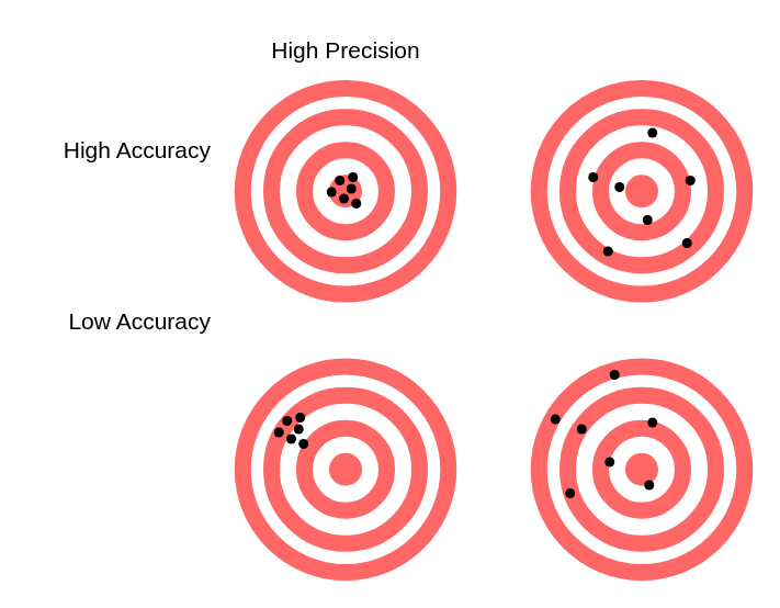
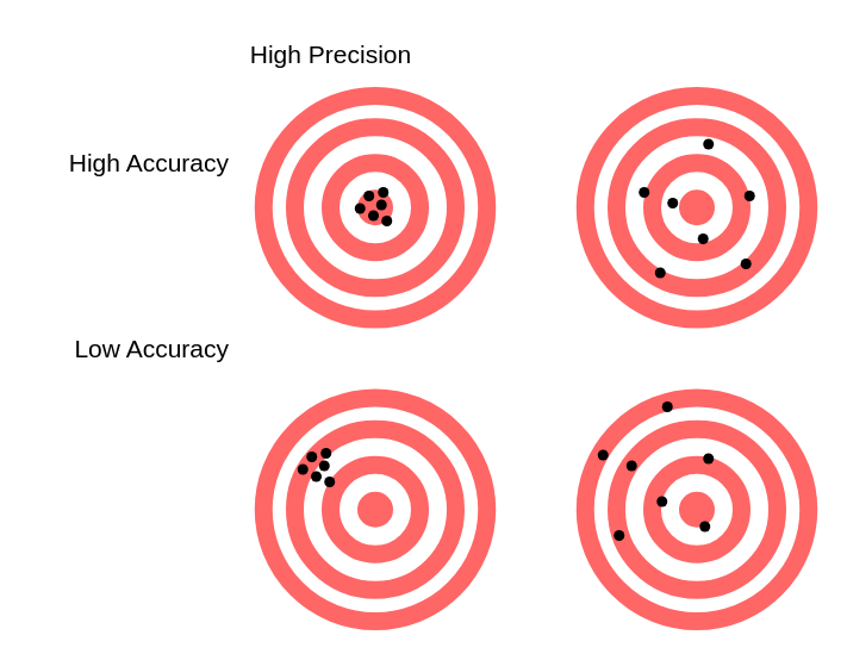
  <mxCell id="0" />
  <mxCell id="1" parent="0" />
  <mxCell id="2" value="" style="group" vertex="1" connectable="0" parent="1"><mxGeometry x="147" y="53" width="125" height="125" as="geometry" /></mxCell>
  <mxCell id="3" value="" style="ellipse;whiteSpace=wrap;html=1;aspect=fixed;strokeWidth=10;strokeColor=#FF6666;fillColor=none;" vertex="1" parent="2"><mxGeometry x="37.5" y="37.5" width="50" height="50" as="geometry" /></mxCell>
  <mxCell id="4" value="" style="ellipse;whiteSpace=wrap;html=1;aspect=fixed;strokeWidth=10;strokeColor=#FF6666;fillColor=none;" vertex="1" parent="2"><mxGeometry x="17.5" y="17.5" width="90" height="90" as="geometry" /></mxCell>
  <mxCell id="5" value="" style="ellipse;whiteSpace=wrap;html=1;aspect=fixed;strokeWidth=1;fillColor=#FF6666;strokeColor=none;" vertex="1" parent="2"><mxGeometry x="52.5" y="52.5" width="20" height="20" as="geometry" /></mxCell>
  <mxCell id="6" value="" style="ellipse;whiteSpace=wrap;html=1;aspect=fixed;strokeWidth=10;strokeColor=#FF6666;fillColor=none;" vertex="1" parent="2"><mxGeometry width="125" height="125" as="geometry" /></mxCell>
  <mxCell id="7" value="" style="ellipse;whiteSpace=wrap;html=1;aspect=fixed;strokeWidth=1;fillColor=#000000;strokeColor=none;" vertex="1" parent="2"><mxGeometry x="56" y="53" width="6" height="6" as="geometry" /></mxCell>
  <mxCell id="8" value="" style="ellipse;whiteSpace=wrap;html=1;aspect=fixed;strokeWidth=1;fillColor=#000000;strokeColor=none;" vertex="1" parent="2"><mxGeometry x="64" y="51" width="6" height="6" as="geometry" /></mxCell>
  <mxCell id="9" value="" style="ellipse;whiteSpace=wrap;html=1;aspect=fixed;strokeWidth=1;fillColor=#000000;strokeColor=none;" vertex="1" parent="2"><mxGeometry x="58.5" y="64" width="6" height="6" as="geometry" /></mxCell>
  <mxCell id="10" value="" style="ellipse;whiteSpace=wrap;html=1;aspect=fixed;strokeWidth=1;fillColor=#000000;strokeColor=none;" vertex="1" parent="2"><mxGeometry x="63" y="58" width="6" height="6" as="geometry" /></mxCell>
  <mxCell id="11" value="" style="ellipse;whiteSpace=wrap;html=1;aspect=fixed;strokeWidth=1;fillColor=#000000;strokeColor=none;" vertex="1" parent="2"><mxGeometry x="51" y="60" width="6" height="6" as="geometry" /></mxCell>
  <mxCell id="12" value="" style="ellipse;whiteSpace=wrap;html=1;aspect=fixed;strokeWidth=1;fillColor=#000000;strokeColor=none;" vertex="1" parent="2"><mxGeometry x="66" y="67" width="6" height="6" as="geometry" /></mxCell>
  <mxCell id="13" value="" style="group" vertex="1" connectable="0" parent="1"><mxGeometry x="327" y="53" width="125" height="125" as="geometry" /></mxCell>
  <mxCell id="14" value="" style="ellipse;whiteSpace=wrap;html=1;aspect=fixed;strokeWidth=10;strokeColor=#FF6666;fillColor=none;" vertex="1" parent="13"><mxGeometry x="37.5" y="37.5" width="50" height="50" as="geometry" /></mxCell>
  <mxCell id="15" value="" style="ellipse;whiteSpace=wrap;html=1;aspect=fixed;strokeWidth=10;strokeColor=#FF6666;fillColor=none;" vertex="1" parent="13"><mxGeometry x="17.5" y="17.5" width="90" height="90" as="geometry" /></mxCell>
  <mxCell id="16" value="" style="ellipse;whiteSpace=wrap;html=1;aspect=fixed;strokeWidth=1;fillColor=#FF6666;strokeColor=none;" vertex="1" parent="13"><mxGeometry x="52.5" y="52.5" width="20" height="20" as="geometry" /></mxCell>
  <mxCell id="17" value="" style="ellipse;whiteSpace=wrap;html=1;aspect=fixed;strokeWidth=10;strokeColor=#FF6666;fillColor=none;" vertex="1" parent="13"><mxGeometry width="125" height="125" as="geometry" /></mxCell>
  <mxCell id="18" value="" style="ellipse;whiteSpace=wrap;html=1;aspect=fixed;strokeWidth=1;fillColor=#000000;strokeColor=none;" vertex="1" parent="13"><mxGeometry x="30" y="51" width="6" height="6" as="geometry" /></mxCell>
  <mxCell id="19" value="" style="ellipse;whiteSpace=wrap;html=1;aspect=fixed;strokeWidth=1;fillColor=#000000;strokeColor=none;" vertex="1" parent="13"><mxGeometry x="66" y="24" width="6" height="6" as="geometry" /></mxCell>
  <mxCell id="20" value="" style="ellipse;whiteSpace=wrap;html=1;aspect=fixed;strokeWidth=1;fillColor=#000000;strokeColor=none;" vertex="1" parent="13"><mxGeometry x="63" y="77" width="6" height="6" as="geometry" /></mxCell>
  <mxCell id="21" value="" style="ellipse;whiteSpace=wrap;html=1;aspect=fixed;strokeWidth=1;fillColor=#000000;strokeColor=none;" vertex="1" parent="13"><mxGeometry x="87" y="91" width="6" height="6" as="geometry" /></mxCell>
  <mxCell id="22" value="" style="ellipse;whiteSpace=wrap;html=1;aspect=fixed;strokeWidth=1;fillColor=#000000;strokeColor=none;" vertex="1" parent="13"><mxGeometry x="89" y="53" width="6" height="6" as="geometry" /></mxCell>
  <mxCell id="23" value="" style="ellipse;whiteSpace=wrap;html=1;aspect=fixed;strokeWidth=1;fillColor=#000000;strokeColor=none;" vertex="1" parent="13"><mxGeometry x="46" y="57" width="6" height="6" as="geometry" /></mxCell>
  <mxCell id="24" value="" style="ellipse;whiteSpace=wrap;html=1;aspect=fixed;strokeWidth=1;fillColor=#000000;strokeColor=none;" vertex="1" parent="13"><mxGeometry x="39" y="96" width="6" height="6" as="geometry" /></mxCell>
  <mxCell id="25" value="" style="group" vertex="1" connectable="0" parent="1"><mxGeometry x="147" y="222" width="125" height="125" as="geometry" /></mxCell>
  <mxCell id="26" value="" style="ellipse;whiteSpace=wrap;html=1;aspect=fixed;strokeWidth=10;strokeColor=#FF6666;fillColor=none;" vertex="1" parent="25"><mxGeometry x="37.5" y="37.5" width="50" height="50" as="geometry" /></mxCell>
  <mxCell id="27" value="" style="ellipse;whiteSpace=wrap;html=1;aspect=fixed;strokeWidth=10;strokeColor=#FF6666;fillColor=none;" vertex="1" parent="25"><mxGeometry x="17.5" y="17.5" width="90" height="90" as="geometry" /></mxCell>
  <mxCell id="28" value="" style="ellipse;whiteSpace=wrap;html=1;aspect=fixed;strokeWidth=1;fillColor=#FF6666;strokeColor=none;" vertex="1" parent="25"><mxGeometry x="52.5" y="52.5" width="20" height="20" as="geometry" /></mxCell>
  <mxCell id="29" value="" style="ellipse;whiteSpace=wrap;html=1;aspect=fixed;strokeWidth=10;strokeColor=#FF6666;fillColor=none;" vertex="1" parent="25"><mxGeometry width="125" height="125" as="geometry" /></mxCell>
  <mxCell id="30" value="" style="ellipse;whiteSpace=wrap;html=1;aspect=fixed;strokeWidth=1;fillColor=#000000;strokeColor=none;" vertex="1" parent="25"><mxGeometry x="24" y="30" width="6" height="6" as="geometry" /></mxCell>
  <mxCell id="31" value="" style="ellipse;whiteSpace=wrap;html=1;aspect=fixed;strokeWidth=1;fillColor=#000000;strokeColor=none;" vertex="1" parent="25"><mxGeometry x="32" y="28" width="6" height="6" as="geometry" /></mxCell>
  <mxCell id="32" value="" style="ellipse;whiteSpace=wrap;html=1;aspect=fixed;strokeWidth=1;fillColor=#000000;strokeColor=none;" vertex="1" parent="25"><mxGeometry x="26.5" y="41" width="6" height="6" as="geometry" /></mxCell>
  <mxCell id="33" value="" style="ellipse;whiteSpace=wrap;html=1;aspect=fixed;strokeWidth=1;fillColor=#000000;strokeColor=none;" vertex="1" parent="25"><mxGeometry x="31" y="35" width="6" height="6" as="geometry" /></mxCell>
  <mxCell id="34" value="" style="ellipse;whiteSpace=wrap;html=1;aspect=fixed;strokeWidth=1;fillColor=#000000;strokeColor=none;" vertex="1" parent="25"><mxGeometry x="19" y="37" width="6" height="6" as="geometry" /></mxCell>
  <mxCell id="35" value="" style="ellipse;whiteSpace=wrap;html=1;aspect=fixed;strokeWidth=1;fillColor=#000000;strokeColor=none;" vertex="1" parent="25"><mxGeometry x="34" y="44" width="6" height="6" as="geometry" /></mxCell>
  <mxCell id="36" value="" style="group" vertex="1" connectable="0" parent="1"><mxGeometry x="327" y="222" width="125" height="125" as="geometry" /></mxCell>
  <mxCell id="37" value="" style="ellipse;whiteSpace=wrap;html=1;aspect=fixed;strokeWidth=10;strokeColor=#FF6666;fillColor=none;" vertex="1" parent="36"><mxGeometry x="37.5" y="37.5" width="50" height="50" as="geometry" /></mxCell>
  <mxCell id="38" value="" style="ellipse;whiteSpace=wrap;html=1;aspect=fixed;strokeWidth=10;strokeColor=#FF6666;fillColor=none;" vertex="1" parent="36"><mxGeometry x="17.5" y="17.5" width="90" height="90" as="geometry" /></mxCell>
  <mxCell id="39" value="" style="ellipse;whiteSpace=wrap;html=1;aspect=fixed;strokeWidth=1;fillColor=#FF6666;strokeColor=none;" vertex="1" parent="36"><mxGeometry x="52.5" y="52.5" width="20" height="20" as="geometry" /></mxCell>
  <mxCell id="40" value="" style="ellipse;whiteSpace=wrap;html=1;aspect=fixed;strokeWidth=10;strokeColor=#FF6666;fillColor=none;" vertex="1" parent="36"><mxGeometry width="125" height="125" as="geometry" /></mxCell>
  <mxCell id="41" value="" style="ellipse;whiteSpace=wrap;html=1;aspect=fixed;strokeWidth=1;fillColor=#000000;strokeColor=none;" vertex="1" parent="36"><mxGeometry x="7" y="29" width="6" height="6" as="geometry" /></mxCell>
  <mxCell id="42" value="" style="ellipse;whiteSpace=wrap;html=1;aspect=fixed;strokeWidth=1;fillColor=#000000;strokeColor=none;" vertex="1" parent="36"><mxGeometry x="43" y="2" width="6" height="6" as="geometry" /></mxCell>
  <mxCell id="43" value="" style="ellipse;whiteSpace=wrap;html=1;aspect=fixed;strokeWidth=1;fillColor=#000000;strokeColor=none;" vertex="1" parent="36"><mxGeometry x="40" y="55" width="6" height="6" as="geometry" /></mxCell>
  <mxCell id="44" value="" style="ellipse;whiteSpace=wrap;html=1;aspect=fixed;strokeWidth=1;fillColor=#000000;strokeColor=none;" vertex="1" parent="36"><mxGeometry x="64" y="69" width="6" height="6" as="geometry" /></mxCell>
  <mxCell id="45" value="" style="ellipse;whiteSpace=wrap;html=1;aspect=fixed;strokeWidth=1;fillColor=#000000;strokeColor=none;" vertex="1" parent="36"><mxGeometry x="66" y="31" width="6" height="6" as="geometry" /></mxCell>
  <mxCell id="46" value="" style="ellipse;whiteSpace=wrap;html=1;aspect=fixed;strokeWidth=1;fillColor=#000000;strokeColor=none;" vertex="1" parent="36"><mxGeometry x="23" y="35" width="6" height="6" as="geometry" /></mxCell>
  <mxCell id="47" value="" style="ellipse;whiteSpace=wrap;html=1;aspect=fixed;strokeWidth=1;fillColor=#000000;strokeColor=none;" vertex="1" parent="36"><mxGeometry x="16" y="74" width="6" height="6" as="geometry" /></mxCell>
  <mxCell id="48" value="High Accuracy" style="text;html=1;strokeColor=none;fillColor=none;align=right;verticalAlign=middle;whiteSpace=wrap;rounded=0;fontSize=14;" vertex="1" parent="1"><mxGeometry x="20" y="80.5" width="110" height="20" as="geometry" /></mxCell>
  <mxCell id="49" value="Low Accuracy" style="text;html=1;strokeColor=none;fillColor=none;align=right;verticalAlign=middle;whiteSpace=wrap;rounded=0;fontSize=14;" vertex="1" parent="1"><mxGeometry x="20" y="184.5" width="110" height="20" as="geometry" /></mxCell>
- <mxCell id="50" value="High Precision" style="text;html=1;strokeColor=none;fillColor=none;align=center;verticalAlign=middle;whiteSpace=wrap;rounded=0;fontSize=14;" vertex="1" parent="1"><mxGeometry x="154.5" y="20" width="110" height="20" as="geometry" /></mxCell>
+ <mxCell id="50" value="High Precision" style="text;html=1;strokeColor=none;fillColor=none;align=center;verticalAlign=middle;whiteSpace=wrap;rounded=0;fontSize=14;" vertex="1" parent="1"><mxGeometry x="129.5" y="20" width="110" height="20" as="geometry" /></mxCell>
